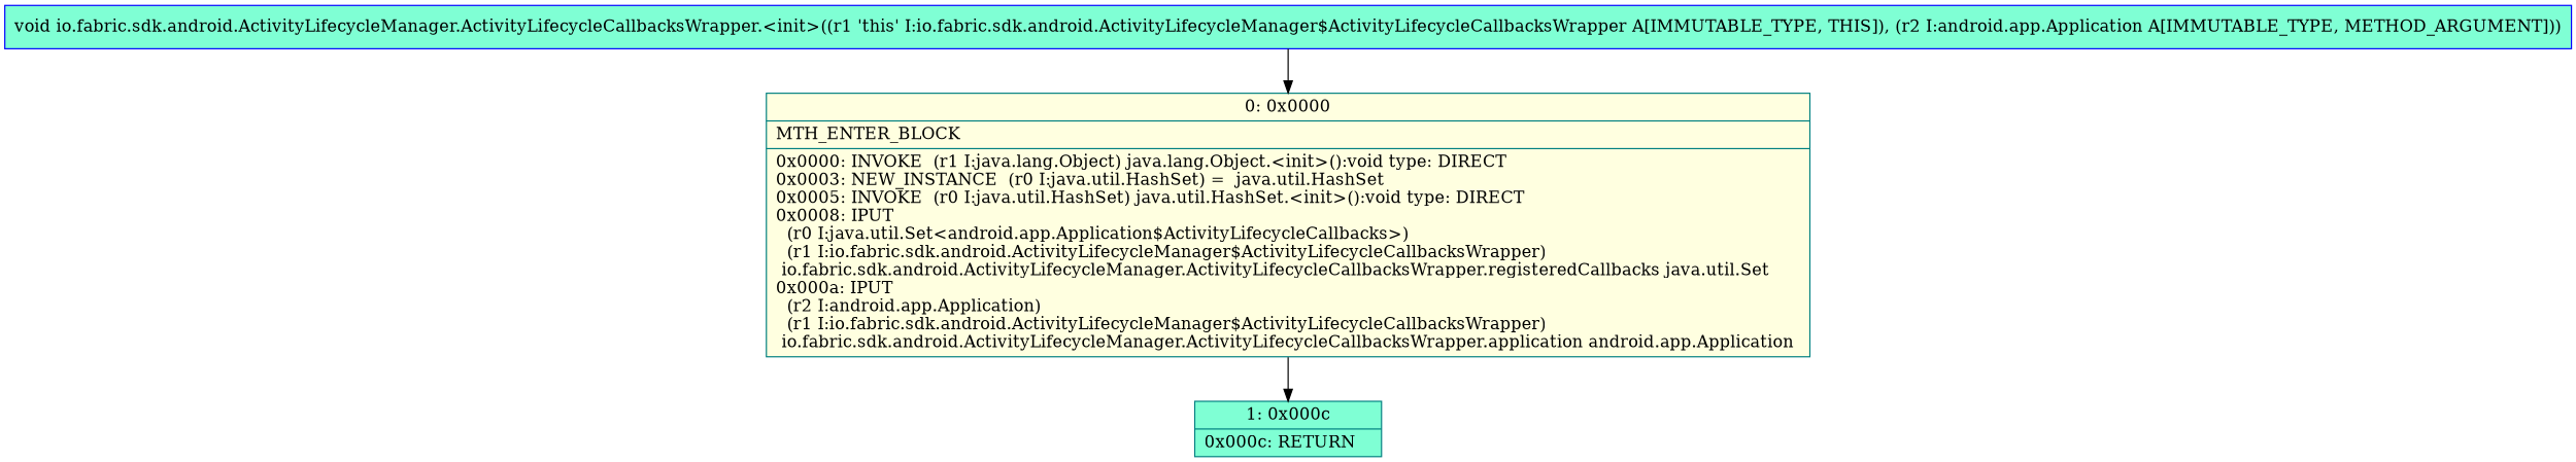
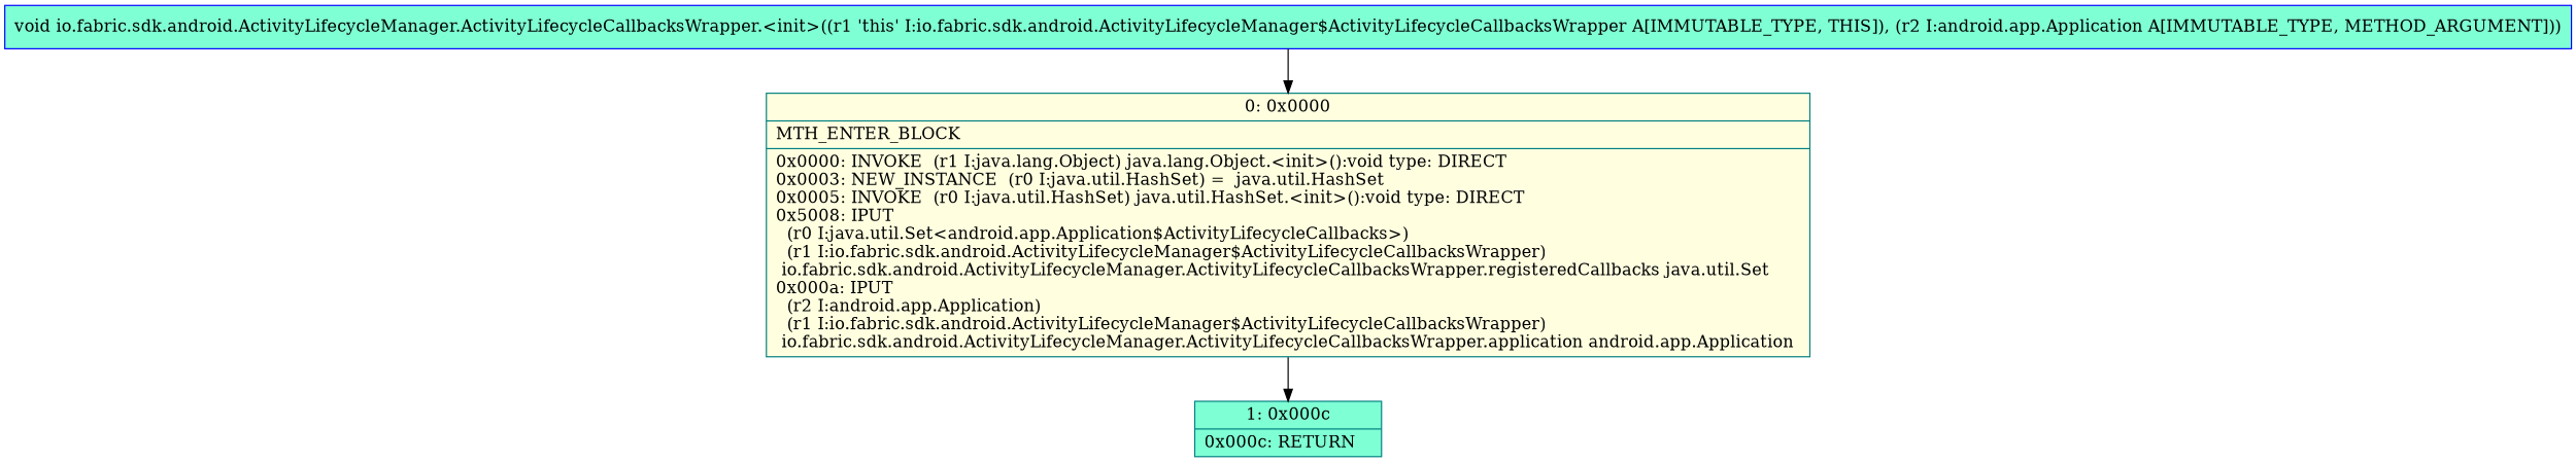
  digraph {
    node [shape=record style=filled fillcolor=aquamarine color=teal]
-   n1 [label="{0\:\ 0x0000|MTH_ENTER_BLOCK\l|0x0000: INVOKE  (r1 I:java.lang.Object) java.lang.Object.\<init\>():void type: DIRECT \l0x0003: NEW_INSTANCE  (r0 I:java.util.HashSet) =  java.util.HashSet \l0x0005: INVOKE  (r0 I:java.util.HashSet) java.util.HashSet.\<init\>():void type: DIRECT \l0x0008: IPUT  \l  (r0 I:java.util.Set\<android.app.Application$ActivityLifecycleCallbacks\>)\l  (r1 I:io.fabric.sdk.android.ActivityLifecycleManager$ActivityLifecycleCallbacksWrapper)\l io.fabric.sdk.android.ActivityLifecycleManager.ActivityLifecycleCallbacksWrapper.registeredCallbacks java.util.Set \l0x000a: IPUT  \l  (r2 I:android.app.Application)\l  (r1 I:io.fabric.sdk.android.ActivityLifecycleManager$ActivityLifecycleCallbacksWrapper)\l io.fabric.sdk.android.ActivityLifecycleManager.ActivityLifecycleCallbacksWrapper.application android.app.Application \l}" fillcolor=lightyellow]
+   n1 [label="{0\:\ 0x0000|MTH_ENTER_BLOCK\l|0x0000: INVOKE  (r1 I:java.lang.Object) java.lang.Object.\<init\>():void type: DIRECT \l0x0003: NEW_INSTANCE  (r0 I:java.util.HashSet) =  java.util.HashSet \l0x0005: INVOKE  (r0 I:java.util.HashSet) java.util.HashSet.\<init\>():void type: DIRECT \l0x5008: IPUT  \l  (r0 I:java.util.Set\<android.app.Application$ActivityLifecycleCallbacks\>)\l  (r1 I:io.fabric.sdk.android.ActivityLifecycleManager$ActivityLifecycleCallbacksWrapper)\l io.fabric.sdk.android.ActivityLifecycleManager.ActivityLifecycleCallbacksWrapper.registeredCallbacks java.util.Set \l0x000a: IPUT  \l  (r2 I:android.app.Application)\l  (r1 I:io.fabric.sdk.android.ActivityLifecycleManager$ActivityLifecycleCallbacksWrapper)\l io.fabric.sdk.android.ActivityLifecycleManager.ActivityLifecycleCallbacksWrapper.application android.app.Application \l}" fillcolor=lightyellow]
    n2 [label="{1\:\ 0x000c|0x000c: RETURN   \l}"]
    n3 [label="{void io.fabric.sdk.android.ActivityLifecycleManager.ActivityLifecycleCallbacksWrapper.\<init\>((r1 'this' I:io.fabric.sdk.android.ActivityLifecycleManager$ActivityLifecycleCallbacksWrapper A[IMMUTABLE_TYPE, THIS]), (r2 I:android.app.Application A[IMMUTABLE_TYPE, METHOD_ARGUMENT])) }" color=blue]
    n1 -> n2
    n3 -> n1
  }
